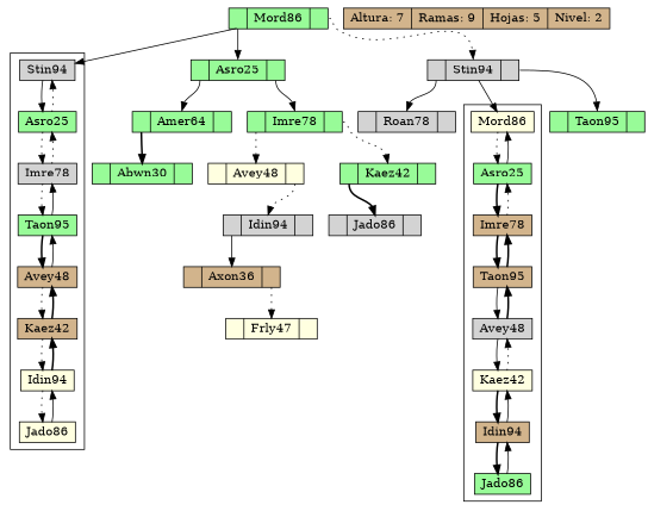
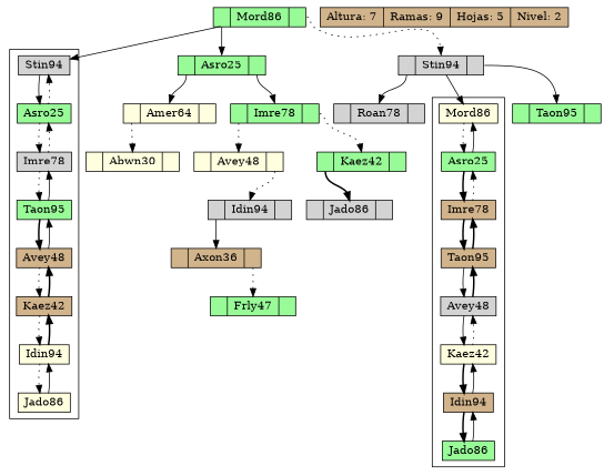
  digraph {
    node [fillcolor=palegreen shape=record style=filled]
    edge [style=solid]
    n1 [fillcolor=lightgrey height=.1 label=Stin94]
    n2 [height=.1 label=Asro25]
    n3 [fillcolor=lightgrey height=.1 label=Imre78]
    n4 [height=.1 label=Taon95]
    n5 [fillcolor=tan height=.1 label=Avey48]
    n6 [fillcolor=tan height=.1 label=Kaez42]
    n7 [fillcolor=lightyellow height=.1 label=Idin94]
    n8 [fillcolor=lightyellow height=.1 label=Jado86]
    n9 [fillcolor=lightyellow height=.1 label=Mord86]
    n10 [height=.1 label=Asro25]
    n11 [fillcolor=tan height=.1 label=Imre78]
    n12 [fillcolor=tan height=.1 label=Taon95]
    n13 [fillcolor=lightgrey height=.1 label=Avey48]
    n14 [fillcolor=lightyellow height=.1 label=Kaez42]
    n15 [fillcolor=tan height=.1 label=Idin94]
    n16 [height=.1 label=Jado86]
-   n17 [height=.1 label="<f0>|<f1>Abwn30|<f2>"]
-   n18 [height=.1 label="<f0>|<f1>Amer64|<f2>"]
+   n17 [fillcolor=lightyellow height=.1 label="<f0>|<f1>Abwn30|<f2>"]
+   n18 [fillcolor=lightyellow height=.1 label="<f0>|<f1>Amer64|<f2>"]
    n19 [height=.1 label="<f0>|<f1>Asro25|<f2>"]
    n20 [height=.1 label="<f0>|<f1>Imre78|<f2>"]
    n21 [fillcolor=lightyellow height=.1 label="<f0>|<f1>Avey48|<f2>"]
    n22 [height=.1 label="<f0>|<f1>Kaez42|<f2>"]
    n23 [fillcolor=lightgrey height=.1 label="<f0>|<f1>Idin94|<f2>"]
    n24 [fillcolor=tan height=.1 label="<f0>|<f1>Axon36|<f2>"]
-   n25 [fillcolor=lightyellow height=.1 label="<f0>|<f1>Frly47|<f2>"]
+   n25 [height=.1 label="<f0>|<f1>Frly47|<f2>"]
    n26 [fillcolor=lightgrey height=.1 label="<f0>|<f1>Jado86|<f2>"]
    n27 [height=.1 label="<f0>|<f1>Mord86|<f2>"]
    n28 [fillcolor=lightgrey height=.1 label="<f0>|<f1>Stin94|<f2>"]
    n29 [fillcolor=lightgrey height=.1 label="<f0>|<f1>Roan78|<f2>"]
    n30 [height=.1 label="<f0>|<f1>Taon95|<f2>"]
    n31 [fillcolor=tan height=.1 label="<f0>Altura: 7|<f1>Ramas: 9|<f2>Hojas: 5|<f3>Nivel: 2"]
    subgraph cluster_1 {
      n1
      n2
      n3
      n4
      n5
      n6
      n7
      n8
    }
    subgraph cluster_2 {
      n9
      n10
      n11
      n12
      n13
      n14
      n15
      n16
    }
    n1 -> n2
    n2 -> n1 [style=dotted]
    n2 -> n3 [style=dotted]
    n3 -> n2 [style=dotted]
    n3 -> n4 [style=dotted]
    n4 -> n3
    n4 -> n5 [style=bold]
    n5 -> n4
    n5 -> n6 [style=dotted]
    n6 -> n5 [style=bold]
    n6 -> n7 [style=dotted]
    n7 -> n6 [style=bold]
    n7 -> n8 [style=dotted]
    n8 -> n7
    n9 -> n10 [style=dotted]
    n10 -> n9
    n10 -> n11 [style=bold]
    n11 -> n10 [style=dotted]
    n11 -> n12 [style=bold]
    n12 -> n11 [style=bold]
    n12 -> n13
    n13 -> n12 [style=bold]
    n13 -> n14
    n14 -> n13 [style=dotted]
    n14 -> n15 [style=bold]
    n15 -> n14
    n15 -> n16 [style=bold]
    n16 -> n15
-   n18 -> n17 [headport=f1 style=bold tailport=f0]
+   n18 -> n17 [headport=f1 style=dotted tailport=f0]
    n19 -> n18 [headport=f1 tailport=f0]
    n19 -> n20 [headport=f1 tailport=f2]
    n20 -> n21 [headport=f1 style=dotted tailport=f0]
    n20 -> n22 [headport=f1 style=dotted tailport=f2]
    n21 -> n23 [headport=f1 style=dotted tailport=f2]
    n22 -> n26 [headport=f1 style=bold tailport=f0]
    n23 -> n24 [headport=f1 tailport=f0]
    n24 -> n25 [headport=f1 style=dotted tailport=f2]
    n27 -> n1
    n27 -> n19 [headport=f1 tailport=f0]
    n27 -> n28 [headport=f1 style=dotted tailport=f2]
    n28 -> n9
    n28 -> n29 [headport=f1 tailport=f0]
    n28 -> n30 [headport=f1 tailport=f2]
  }
